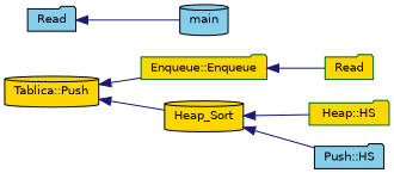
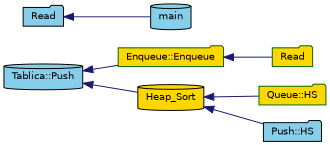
  digraph {
    rankdir=LR
    node [color=black fillcolor=gold fontname=Helvetica fontsize=10 shape=folder style=filled]
    edge [color=midnightblue dir=back fontname=Helvetica fontsize=10 labelfontname=Helvetica labelfontsize=10 style=solid]
-   n1 [fontcolor=black height=0.2 label="Tablica::Push" shape=cylinder width=0.4]
+   n1 [fillcolor=skyblue fontcolor=black height=0.2 label="Tablica::Push" shape=cylinder width=0.4]
    n2 [color=darkgreen height=0.2 label="Enqueue::Enqueue" width=0.4]
    n3 [height=0.2 label=Heap_Sort shape=cylinder width=0.4]
    n4 [color=darkgreen height=0.2 label=Read width=0.4]
-   n5 [color=darkgreen height=0.2 label="Heap::HS" width=0.4]
+   n5 [color=darkgreen height=0.2 label="Queue::HS" width=0.4]
    n6 [fillcolor=skyblue height=0.2 label="Push::HS" width=0.4]
    n7 [fillcolor=skyblue height=0.2 label=Read width=0.4]
    n8 [fillcolor=skyblue height=0.2 label=main shape=cylinder width=0.4]
    n1 -> n2
    n1 -> n3
    n2 -> n4
    n3 -> n5
    n3 -> n6
    n7 -> n8
  }
